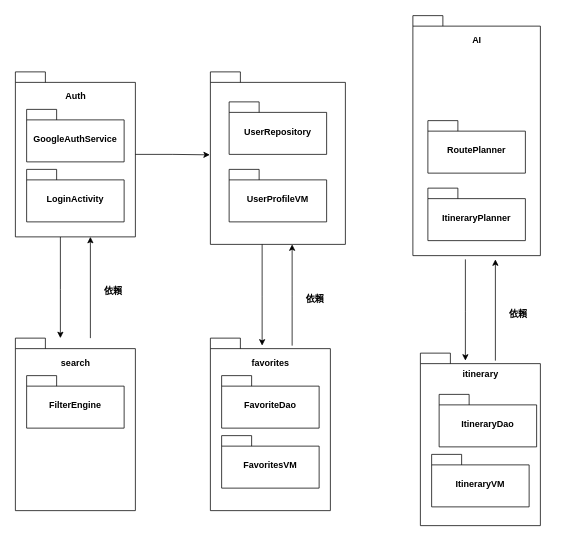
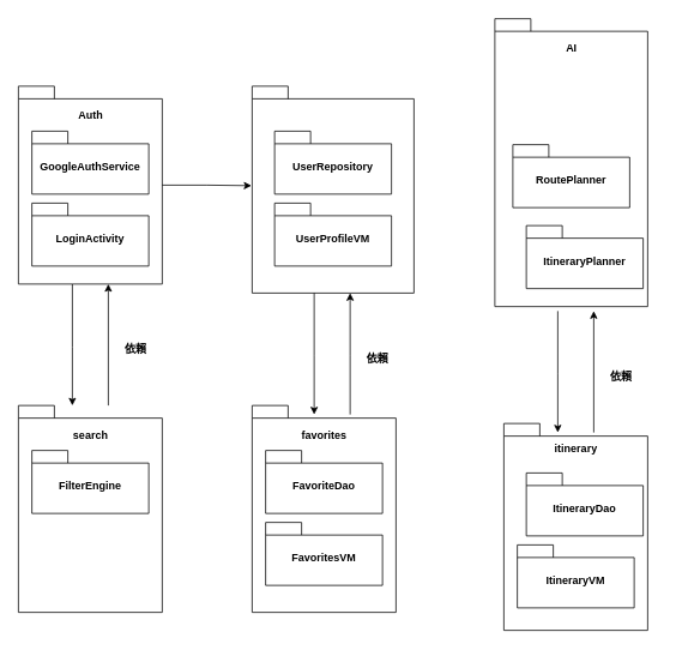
  <mxCell id="0" />
  <mxCell id="1" parent="0" />
  <mxCell id="2" style="edgeStyle=orthogonalEdgeStyle;rounded=0;orthogonalLoop=1;jettySize=auto;html=1;" edge="1" parent="1" source="3" target="10"><mxGeometry relative="1" as="geometry"><Array as="points"><mxPoint x="80" y="385" /><mxPoint x="80" y="385" /></Array></mxGeometry></mxCell>
  <mxCell id="3" value="" style="shape=folder;fontStyle=1;spacingTop=10;tabWidth=40;tabHeight=14;tabPosition=left;html=1;whiteSpace=wrap;" vertex="1" parent="1"><mxGeometry x="20" y="95" width="160" height="220" as="geometry" /></mxCell>
  <mxCell id="4" value="Auth" style="text;align=center;fontStyle=1;verticalAlign=middle;spacingLeft=3;spacingRight=3;strokeColor=none;rotatable=0;points=[[0,0.5],[1,0.5]];portConstraint=eastwest;html=1;" vertex="1" parent="1"><mxGeometry x="60" y="115" width="80" height="26" as="geometry" /></mxCell>
  <mxCell id="5" value="" style="shape=folder;fontStyle=1;spacingTop=10;tabWidth=40;tabHeight=14;tabPosition=left;html=1;whiteSpace=wrap;" vertex="1" parent="1"><mxGeometry x="280" y="95" width="180" height="230" as="geometry" /></mxCell>
  <mxCell id="6" value="GoogleAuthService" style="shape=folder;fontStyle=1;spacingTop=10;tabWidth=40;tabHeight=14;tabPosition=left;html=1;whiteSpace=wrap;" vertex="1" parent="1"><mxGeometry x="35" y="145" width="130" height="70" as="geometry" /></mxCell>
  <mxCell id="7" value="LoginActivity" style="shape=folder;fontStyle=1;spacingTop=10;tabWidth=40;tabHeight=14;tabPosition=left;html=1;whiteSpace=wrap;" vertex="1" parent="1"><mxGeometry x="35" y="225" width="130" height="70" as="geometry" /></mxCell>
- <mxCell id="8" value="UserRepository" style="shape=folder;fontStyle=1;spacingTop=10;tabWidth=40;tabHeight=14;tabPosition=left;html=1;whiteSpace=wrap;" vertex="1" parent="1"><mxGeometry x="305" y="135" width="130" height="70" as="geometry" /></mxCell>
+ <mxCell id="8" value="UserRepository" style="shape=folder;fontStyle=1;spacingTop=10;tabWidth=40;tabHeight=14;tabPosition=left;html=1;whiteSpace=wrap;" vertex="1" parent="1"><mxGeometry x="305" y="145" width="130" height="70" as="geometry" /></mxCell>
  <mxCell id="9" value="UserProfileVM" style="shape=folder;fontStyle=1;spacingTop=10;tabWidth=40;tabHeight=14;tabPosition=left;html=1;whiteSpace=wrap;" vertex="1" parent="1"><mxGeometry x="305" y="225" width="130" height="70" as="geometry" /></mxCell>
  <mxCell id="10" value="" style="shape=folder;fontStyle=1;spacingTop=10;tabWidth=40;tabHeight=14;tabPosition=left;html=1;whiteSpace=wrap;" vertex="1" parent="1"><mxGeometry x="20" y="450" width="160" height="230" as="geometry" /></mxCell>
  <mxCell id="11" value="search" style="text;align=center;fontStyle=1;verticalAlign=middle;spacingLeft=3;spacingRight=3;strokeColor=none;rotatable=0;points=[[0,0.5],[1,0.5]];portConstraint=eastwest;html=1;" vertex="1" parent="1"><mxGeometry x="60" y="470" width="80" height="26" as="geometry" /></mxCell>
  <mxCell id="12" value="FilterEngine" style="shape=folder;fontStyle=1;spacingTop=10;tabWidth=40;tabHeight=14;tabPosition=left;html=1;whiteSpace=wrap;" vertex="1" parent="1"><mxGeometry x="35" y="500" width="130" height="70" as="geometry" /></mxCell>
  <mxCell id="13" value="" style="shape=folder;fontStyle=1;spacingTop=10;tabWidth=40;tabHeight=14;tabPosition=left;html=1;whiteSpace=wrap;" vertex="1" parent="1"><mxGeometry x="280" y="450" width="160" height="230" as="geometry" /></mxCell>
  <mxCell id="14" value="favorites" style="text;align=center;fontStyle=1;verticalAlign=middle;spacingLeft=3;spacingRight=3;strokeColor=none;rotatable=0;points=[[0,0.5],[1,0.5]];portConstraint=eastwest;html=1;" vertex="1" parent="1"><mxGeometry x="320" y="470" width="80" height="26" as="geometry" /></mxCell>
  <mxCell id="15" value="FavoriteDao" style="shape=folder;fontStyle=1;spacingTop=10;tabWidth=40;tabHeight=14;tabPosition=left;html=1;whiteSpace=wrap;" vertex="1" parent="1"><mxGeometry x="295" y="500" width="130" height="70" as="geometry" /></mxCell>
  <mxCell id="16" value="FavoritesVM" style="shape=folder;fontStyle=1;spacingTop=10;tabWidth=40;tabHeight=14;tabPosition=left;html=1;whiteSpace=wrap;" vertex="1" parent="1"><mxGeometry x="295" y="580" width="130" height="70" as="geometry" /></mxCell>
  <mxCell id="17" value="" style="shape=folder;fontStyle=1;spacingTop=10;tabWidth=40;tabHeight=14;tabPosition=left;html=1;whiteSpace=wrap;" vertex="1" parent="1"><mxGeometry x="550" y="20" width="170" height="320" as="geometry" /></mxCell>
  <mxCell id="18" value="" style="shape=folder;fontStyle=1;spacingTop=10;tabWidth=40;tabHeight=14;tabPosition=left;html=1;whiteSpace=wrap;" vertex="1" parent="1"><mxGeometry x="560" y="470" width="160" height="230" as="geometry" /></mxCell>
  <mxCell id="19" value="RoutePlanner" style="shape=folder;fontStyle=1;spacingTop=10;tabWidth=40;tabHeight=14;tabPosition=left;html=1;whiteSpace=wrap;" vertex="1" parent="1"><mxGeometry x="570" y="160" width="130" height="70" as="geometry" /></mxCell>
- <mxCell id="20" value="ItineraryPlanner" style="shape=folder;fontStyle=1;spacingTop=10;tabWidth=40;tabHeight=14;tabPosition=left;html=1;whiteSpace=wrap;" vertex="1" parent="1"><mxGeometry x="570" y="250" width="130" height="70" as="geometry" /></mxCell>
+ <mxCell id="20" value="ItineraryPlanner" style="shape=folder;fontStyle=1;spacingTop=10;tabWidth=40;tabHeight=14;tabPosition=left;html=1;whiteSpace=wrap;" vertex="1" parent="1"><mxGeometry x="585" y="250" width="130" height="70" as="geometry" /></mxCell>
  <mxCell id="21" value="AI" style="text;align=center;fontStyle=1;verticalAlign=middle;spacingLeft=3;spacingRight=3;strokeColor=none;rotatable=0;points=[[0,0.5],[1,0.5]];portConstraint=eastwest;html=1;" vertex="1" parent="1"><mxGeometry x="595" y="40" width="80" height="26" as="geometry" /></mxCell>
  <mxCell id="22" value="itinerary" style="text;align=center;fontStyle=1;verticalAlign=middle;spacingLeft=3;spacingRight=3;strokeColor=none;rotatable=0;points=[[0,0.5],[1,0.5]];portConstraint=eastwest;html=1;" vertex="1" parent="1"><mxGeometry x="600" y="485" width="80" height="26" as="geometry" /></mxCell>
  <mxCell id="23" value="ItineraryDao" style="shape=folder;fontStyle=1;spacingTop=10;tabWidth=40;tabHeight=14;tabPosition=left;html=1;whiteSpace=wrap;" vertex="1" parent="1"><mxGeometry x="585" y="525" width="130" height="70" as="geometry" /></mxCell>
  <mxCell id="24" value="ItineraryVM" style="shape=folder;fontStyle=1;spacingTop=10;tabWidth=40;tabHeight=14;tabPosition=left;html=1;whiteSpace=wrap;" vertex="1" parent="1"><mxGeometry x="575" y="605" width="130" height="70" as="geometry" /></mxCell>
  <mxCell id="25" style="edgeStyle=orthogonalEdgeStyle;rounded=0;orthogonalLoop=1;jettySize=auto;html=1;entryX=0.5;entryY=1;entryDx=0;entryDy=0;entryPerimeter=0;" edge="1" parent="1"><mxGeometry relative="1" as="geometry"><mxPoint x="120" y="450" as="sourcePoint" /><mxPoint x="120" y="315" as="targetPoint" /></mxGeometry></mxCell>
  <mxCell id="26" value="依賴" style="text;align=center;fontStyle=1;verticalAlign=middle;spacingLeft=3;spacingRight=3;strokeColor=none;rotatable=0;points=[[0,0.5],[1,0.5]];portConstraint=eastwest;html=1;" vertex="1" parent="1"><mxGeometry x="110" y="375" width="80" height="26" as="geometry" /></mxCell>
  <mxCell id="27" style="edgeStyle=orthogonalEdgeStyle;rounded=0;orthogonalLoop=1;jettySize=auto;html=1;" edge="1" parent="1"><mxGeometry relative="1" as="geometry"><mxPoint x="349" y="325" as="sourcePoint" /><mxPoint x="349" y="460" as="targetPoint" /><Array as="points"><mxPoint x="349" y="395" /><mxPoint x="349" y="395" /></Array></mxGeometry></mxCell>
  <mxCell id="28" style="edgeStyle=orthogonalEdgeStyle;rounded=0;orthogonalLoop=1;jettySize=auto;html=1;entryX=0.5;entryY=1;entryDx=0;entryDy=0;entryPerimeter=0;" edge="1" parent="1"><mxGeometry relative="1" as="geometry"><mxPoint x="389" y="460" as="sourcePoint" /><mxPoint x="389" y="325" as="targetPoint" /><Array as="points"><mxPoint x="389" y="395" /><mxPoint x="389" y="395" /></Array></mxGeometry></mxCell>
  <mxCell id="29" value="依賴" style="text;align=center;fontStyle=1;verticalAlign=middle;spacingLeft=3;spacingRight=3;strokeColor=none;rotatable=0;points=[[0,0.5],[1,0.5]];portConstraint=eastwest;html=1;" vertex="1" parent="1"><mxGeometry x="379" y="385" width="80" height="26" as="geometry" /></mxCell>
  <mxCell id="30" style="edgeStyle=orthogonalEdgeStyle;rounded=0;orthogonalLoop=1;jettySize=auto;html=1;" edge="1" parent="1"><mxGeometry relative="1" as="geometry"><mxPoint x="620" y="345" as="sourcePoint" /><mxPoint x="620" y="480" as="targetPoint" /><Array as="points"><mxPoint x="620" y="415" /><mxPoint x="620" y="415" /></Array></mxGeometry></mxCell>
  <mxCell id="31" style="edgeStyle=orthogonalEdgeStyle;rounded=0;orthogonalLoop=1;jettySize=auto;html=1;entryX=0.5;entryY=1;entryDx=0;entryDy=0;entryPerimeter=0;" edge="1" parent="1"><mxGeometry relative="1" as="geometry"><mxPoint x="660" y="480" as="sourcePoint" /><mxPoint x="660" y="345" as="targetPoint" /></mxGeometry></mxCell>
  <mxCell id="32" value="依賴" style="text;align=center;fontStyle=1;verticalAlign=middle;spacingLeft=3;spacingRight=3;strokeColor=none;rotatable=0;points=[[0,0.5],[1,0.5]];portConstraint=eastwest;html=1;" vertex="1" parent="1"><mxGeometry x="650" y="405" width="80" height="26" as="geometry" /></mxCell>
  <mxCell id="33" style="edgeStyle=orthogonalEdgeStyle;rounded=0;orthogonalLoop=1;jettySize=auto;html=1;entryX=-0.004;entryY=0.481;entryDx=0;entryDy=0;entryPerimeter=0;" edge="1" parent="1" source="3" target="5"><mxGeometry relative="1" as="geometry" /></mxCell>
